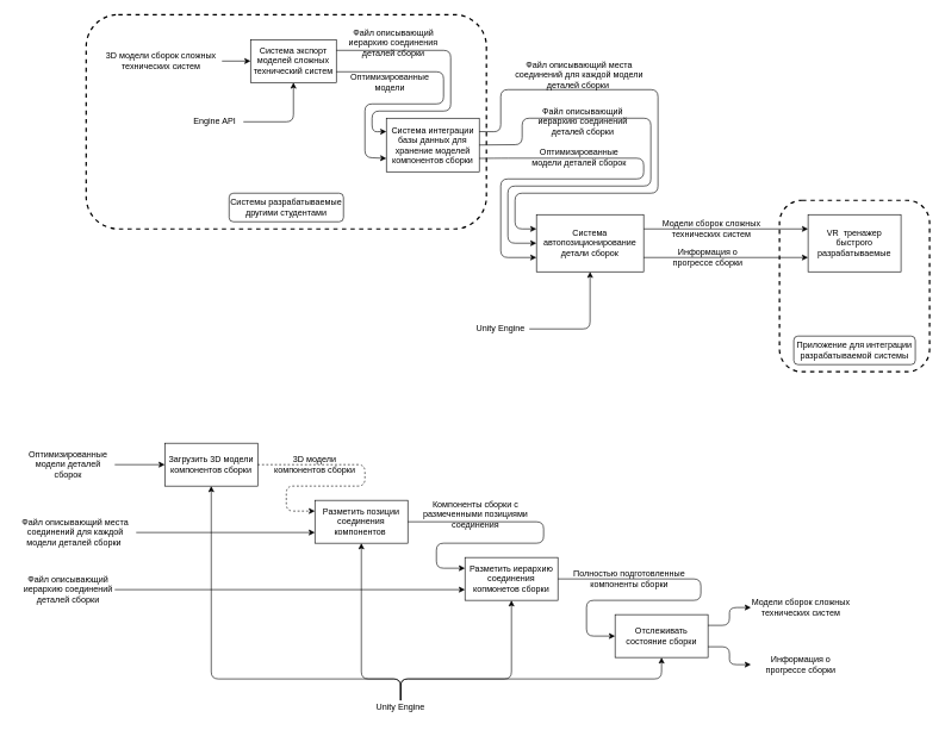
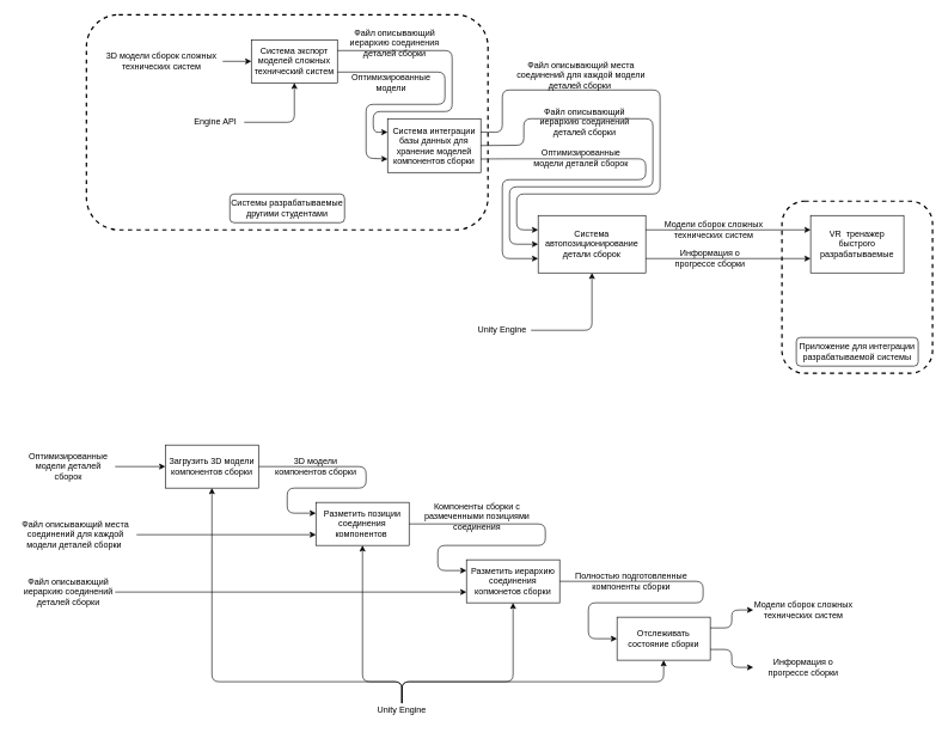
  <mxCell id="0" />
  <mxCell id="1" parent="0" />
  <mxCell id="2" value="" style="rounded=1;whiteSpace=wrap;html=1;fontFamily=Helvetica;fontSize=12;fillColor=none;dashed=1;strokeWidth=2;" parent="1" vertex="1"><mxGeometry x="1090" y="280" width="210" height="240" as="geometry" /></mxCell>
  <mxCell id="3" value="" style="rounded=1;whiteSpace=wrap;html=1;fontFamily=Helvetica;fontSize=12;fillColor=none;dashed=1;strokeWidth=2;" parent="1" vertex="1"><mxGeometry x="120" y="20" width="560" height="300" as="geometry" /></mxCell>
  <mxCell id="4" value="Система экспорт моделей сложных технический систем" style="rounded=0;whiteSpace=wrap;html=1;" parent="1" vertex="1"><mxGeometry x="350" y="55" width="120" height="60" as="geometry" /></mxCell>
  <mxCell id="5" value="Система интеграции базы данных для хранение моделей компонентов сборки" style="rounded=0;whiteSpace=wrap;html=1;" parent="1" vertex="1"><mxGeometry x="540" y="165" width="130" height="75" as="geometry" /></mxCell>
  <mxCell id="6" value="Система автопозиционирование детали сборок" style="rounded=0;whiteSpace=wrap;html=1;" parent="1" vertex="1"><mxGeometry x="750" y="300" width="150" height="80" as="geometry" /></mxCell>
  <mxCell id="7" value="3D модели сборок сложных технических систем" style="rounded=1;whiteSpace=wrap;html=1;strokeColor=none;fillColor=none;" parent="1" vertex="1"><mxGeometry x="140" y="70" width="170" height="30" as="geometry" /></mxCell>
  <mxCell id="8" value="" style="endArrow=classic;html=1;rounded=1;exitX=1;exitY=0.5;exitDx=0;exitDy=0;entryX=0;entryY=0.5;entryDx=0;entryDy=0;" parent="1" source="7" target="4" edge="1"><mxGeometry width="50" height="50" relative="1" as="geometry"><mxPoint x="220" y="185" as="sourcePoint" /><mxPoint x="270" y="135" as="targetPoint" /></mxGeometry></mxCell>
  <mxCell id="9" value="" style="endArrow=classic;html=1;rounded=1;exitX=1;exitY=0.25;exitDx=0;exitDy=0;entryX=0;entryY=0.25;entryDx=0;entryDy=0;" parent="1" source="4" target="5" edge="1"><mxGeometry width="50" height="50" relative="1" as="geometry"><mxPoint x="590" y="95" as="sourcePoint" /><mxPoint x="620" y="35" as="targetPoint" /><Array as="points"><mxPoint x="630" y="70" /><mxPoint x="630" y="155" /><mxPoint x="520" y="155" /><mxPoint x="520" y="184" /></Array></mxGeometry></mxCell>
  <mxCell id="10" value="Оптимизированные модели" style="rounded=1;whiteSpace=wrap;html=1;fillStyle=auto;fillColor=none;strokeColor=none;" parent="1" vertex="1"><mxGeometry x="480" y="100" width="130" height="30" as="geometry" /></mxCell>
  <mxCell id="11" value="" style="endArrow=classic;html=1;rounded=1;exitX=1;exitY=0.75;exitDx=0;exitDy=0;entryX=0;entryY=0.75;entryDx=0;entryDy=0;" parent="1" source="4" target="5" edge="1"><mxGeometry width="50" height="50" relative="1" as="geometry"><mxPoint x="610" y="175" as="sourcePoint" /><mxPoint x="610" y="75" as="targetPoint" /><Array as="points"><mxPoint x="620" y="100" /><mxPoint x="620" y="145" /><mxPoint x="510" y="145" /><mxPoint x="510" y="220" /></Array></mxGeometry></mxCell>
  <mxCell id="12" value="Файл описывающий иерархию соединения деталей сборки" style="rounded=1;whiteSpace=wrap;html=1;fillStyle=auto;fillColor=none;strokeColor=none;" parent="1" vertex="1"><mxGeometry x="480" y="30" width="140" height="60" as="geometry" /></mxCell>
  <mxCell id="13" value="" style="endArrow=classic;html=1;rounded=1;exitX=1;exitY=0.25;exitDx=0;exitDy=0;entryX=0;entryY=0.25;entryDx=0;entryDy=0;" parent="1" source="5" target="6" edge="1"><mxGeometry width="50" height="50" relative="1" as="geometry"><mxPoint x="750" y="35" as="sourcePoint" /><mxPoint x="990" y="70" as="targetPoint" /><Array as="points"><mxPoint x="700" y="184" /><mxPoint x="700" y="125" /><mxPoint x="920" y="125" /><mxPoint x="920" y="270" /><mxPoint x="720" y="270" /><mxPoint x="720" y="320" /></Array></mxGeometry></mxCell>
  <mxCell id="14" value="Оптимизированные модели деталей сборок" style="rounded=1;whiteSpace=wrap;html=1;strokeColor=none;fillColor=none;" parent="1" vertex="1"><mxGeometry x="735" y="207.5" width="150" height="25" as="geometry" /></mxCell>
  <mxCell id="15" value="" style="endArrow=classic;html=1;rounded=1;exitX=1;exitY=0.5;exitDx=0;exitDy=0;entryX=0;entryY=0.5;entryDx=0;entryDy=0;" parent="1" source="5" target="6" edge="1"><mxGeometry width="50" height="50" relative="1" as="geometry"><mxPoint x="710" y="194.58" as="sourcePoint" /><mxPoint x="920" y="194.58" as="targetPoint" /><Array as="points"><mxPoint x="730" y="202" /><mxPoint x="730" y="165" /><mxPoint x="910" y="165" /><mxPoint x="910" y="260" /><mxPoint x="710" y="260" /><mxPoint x="710" y="340" /></Array></mxGeometry></mxCell>
  <mxCell id="16" value="Файл описывающий иерархию соединений деталей сборки" style="rounded=1;whiteSpace=wrap;html=1;strokeColor=none;fillColor=none;" parent="1" vertex="1"><mxGeometry x="730" y="152.5" width="170" height="35" as="geometry" /></mxCell>
  <mxCell id="17" value="" style="endArrow=classic;html=1;rounded=1;entryX=0;entryY=0.25;entryDx=0;entryDy=0;exitX=1;exitY=0.25;exitDx=0;exitDy=0;" parent="1" source="6" target="52" edge="1"><mxGeometry width="50" height="50" relative="1" as="geometry"><mxPoint x="970" y="295" as="sourcePoint" /><mxPoint x="1200" y="315" as="targetPoint" /><Array as="points" /></mxGeometry></mxCell>
  <mxCell id="18" value="Модели сборок сложных технических систем" style="rounded=1;whiteSpace=wrap;html=1;strokeColor=none;fillColor=none;" parent="1" vertex="1"><mxGeometry x="920" y="300" width="150" height="40" as="geometry" /></mxCell>
  <mxCell id="19" value="Информация о прогрессе сборки" style="rounded=1;whiteSpace=wrap;html=1;strokeColor=none;fillColor=none;" parent="1" vertex="1"><mxGeometry x="920" y="340" width="140" height="40" as="geometry" /></mxCell>
  <mxCell id="20" value="" style="endArrow=classic;html=1;rounded=1;entryX=0;entryY=0.75;entryDx=0;entryDy=0;exitX=1;exitY=0.75;exitDx=0;exitDy=0;" parent="1" source="6" target="52" edge="1"><mxGeometry width="50" height="50" relative="1" as="geometry"><mxPoint x="970" y="320" as="sourcePoint" /><mxPoint x="1190" y="315" as="targetPoint" /><Array as="points" /></mxGeometry></mxCell>
  <mxCell id="21" value="Engine API" style="rounded=1;whiteSpace=wrap;html=1;strokeColor=none;fillColor=none;" parent="1" vertex="1"><mxGeometry x="260" y="160" width="80" height="20" as="geometry" /></mxCell>
  <mxCell id="22" value="" style="endArrow=classic;html=1;rounded=1;exitX=1;exitY=0.5;exitDx=0;exitDy=0;entryX=0.5;entryY=1;entryDx=0;entryDy=0;" parent="1" source="21" target="4" edge="1"><mxGeometry width="50" height="50" relative="1" as="geometry"><mxPoint x="400" y="255" as="sourcePoint" /><mxPoint x="450" y="205" as="targetPoint" /><Array as="points"><mxPoint x="410" y="170" /></Array></mxGeometry></mxCell>
  <mxCell id="23" value="Unity Engine" style="rounded=1;whiteSpace=wrap;html=1;fillColor=none;strokeColor=none;" parent="1" vertex="1"><mxGeometry x="660" y="450" width="80" height="20" as="geometry" /></mxCell>
  <mxCell id="24" value="" style="endArrow=classic;html=1;rounded=1;exitX=1;exitY=0.5;exitDx=0;exitDy=0;entryX=0.5;entryY=1;entryDx=0;entryDy=0;" parent="1" source="23" target="6" edge="1"><mxGeometry width="50" height="50" relative="1" as="geometry"><mxPoint x="1110" y="275" as="sourcePoint" /><mxPoint x="1028" y="125" as="targetPoint" /><Array as="points"><mxPoint x="825" y="460" /></Array></mxGeometry></mxCell>
  <mxCell id="25" value="Загрузить 3D модели компонентов сборки" style="rounded=0;whiteSpace=wrap;html=1;" parent="1" vertex="1"><mxGeometry x="230" y="620" width="130" height="60" as="geometry" /></mxCell>
  <mxCell id="26" value="Разметить иерархию соединения копмонетов сборки" style="whiteSpace=wrap;html=1;" parent="1" vertex="1"><mxGeometry x="650" y="780" width="130" height="60" as="geometry" /></mxCell>
  <mxCell id="27" value="Разметить позиции соединения компонентов&amp;nbsp;" style="whiteSpace=wrap;html=1;" parent="1" vertex="1"><mxGeometry x="440" y="700" width="130" height="60" as="geometry" /></mxCell>
  <mxCell id="28" value="Файл описывающий места соединений для каждой модели деталей сборки&amp;nbsp;" style="rounded=1;whiteSpace=wrap;html=1;strokeColor=none;fillColor=none;" parent="1" vertex="1"><mxGeometry x="710" y="80" width="200" height="50" as="geometry" /></mxCell>
  <mxCell id="29" value="" style="endArrow=classic;html=1;rounded=1;exitX=1;exitY=0.75;exitDx=0;exitDy=0;entryX=0;entryY=0.75;entryDx=0;entryDy=0;" parent="1" source="5" target="6" edge="1"><mxGeometry width="50" height="50" relative="1" as="geometry"><mxPoint x="780" y="105" as="sourcePoint" /><mxPoint x="990" y="100" as="targetPoint" /><Array as="points"><mxPoint x="700" y="221" /><mxPoint x="900" y="221" /><mxPoint x="900" y="250" /><mxPoint x="700" y="250" /><mxPoint x="700" y="360" /></Array></mxGeometry></mxCell>
  <mxCell id="30" value="Отслеживать состояние сборки" style="rounded=0;whiteSpace=wrap;html=1;" parent="1" vertex="1"><mxGeometry x="860" y="860" width="130" height="60" as="geometry" /></mxCell>
  <mxCell id="31" value="" style="endArrow=classic;html=1;rounded=1;entryX=0;entryY=0.5;entryDx=0;entryDy=0;exitX=1;exitY=0.5;exitDx=0;exitDy=0;" parent="1" source="32" target="25" edge="1"><mxGeometry width="50" height="50" relative="1" as="geometry"><mxPoint x="150" y="730" as="sourcePoint" /><mxPoint x="200" y="680" as="targetPoint" /></mxGeometry></mxCell>
  <mxCell id="32" value="Оптимизированные модели деталей сборок" style="rounded=1;whiteSpace=wrap;html=1;strokeColor=none;fillColor=none;" parent="1" vertex="1"><mxGeometry x="30" y="630" width="130" height="40" as="geometry" /></mxCell>
  <mxCell id="33" value="Файл описывающий места соединений для каждой модели деталей сборки&amp;nbsp;" style="rounded=1;whiteSpace=wrap;html=1;strokeColor=none;fillColor=none;" parent="1" vertex="1"><mxGeometry x="20" y="720" width="170" height="50" as="geometry" /></mxCell>
  <mxCell id="34" value="" style="endArrow=classic;html=1;rounded=1;exitX=1;exitY=0.5;exitDx=0;exitDy=0;entryX=0;entryY=0.75;entryDx=0;entryDy=0;" parent="1" source="33" target="27" edge="1"><mxGeometry width="50" height="50" relative="1" as="geometry"><mxPoint x="250" y="780" as="sourcePoint" /><mxPoint x="300" y="730" as="targetPoint" /></mxGeometry></mxCell>
  <mxCell id="35" value="Файл описывающий иерархию соединений деталей сборки" style="rounded=1;whiteSpace=wrap;html=1;fillColor=none;strokeColor=none;" parent="1" vertex="1"><mxGeometry x="30" y="800" width="130" height="50" as="geometry" /></mxCell>
  <mxCell id="36" value="" style="endArrow=classic;html=1;rounded=1;exitX=1;exitY=0.5;exitDx=0;exitDy=0;entryX=0;entryY=0.75;entryDx=0;entryDy=0;" parent="1" source="35" target="26" edge="1"><mxGeometry width="50" height="50" relative="1" as="geometry"><mxPoint x="370" y="910" as="sourcePoint" /><mxPoint x="420" y="860" as="targetPoint" /></mxGeometry></mxCell>
  <mxCell id="37" value="" style="endArrow=classic;html=1;rounded=1;exitX=1;exitY=0.5;exitDx=0;exitDy=0;entryX=0;entryY=0.25;entryDx=0;entryDy=0;" parent="1" source="27" target="26" edge="1"><mxGeometry width="50" height="50" relative="1" as="geometry"><mxPoint x="740" y="730" as="sourcePoint" /><mxPoint x="790" y="680" as="targetPoint" /><Array as="points"><mxPoint x="760" y="730" /><mxPoint x="760" y="760" /><mxPoint x="610" y="760" /><mxPoint x="610" y="795" /></Array></mxGeometry></mxCell>
  <mxCell id="38" value="Компоненты сборки с размеченными позициями соединения" style="rounded=1;whiteSpace=wrap;html=1;strokeColor=none;fillColor=none;" parent="1" vertex="1"><mxGeometry x="590" y="690" width="150" height="60" as="geometry" /></mxCell>
- <mxCell id="39" value="" style="endArrow=classic;html=1;rounded=1;exitX=1;exitY=0.5;exitDx=0;exitDy=0;entryX=0;entryY=0.25;entryDx=0;entryDy=0;dashed=1;" parent="1" source="25" target="27" edge="1"><mxGeometry width="50" height="50" relative="1" as="geometry"><mxPoint x="430" y="680" as="sourcePoint" /><mxPoint x="480" y="630" as="targetPoint" /><Array as="points"><mxPoint x="510" y="650" /><mxPoint x="510" y="680" /><mxPoint x="400" y="680" /><mxPoint x="400" y="715" /></Array></mxGeometry></mxCell>
+ <mxCell id="39" value="" style="endArrow=classic;html=1;rounded=1;exitX=1;exitY=0.5;exitDx=0;exitDy=0;entryX=0;entryY=0.25;entryDx=0;entryDy=0;" parent="1" source="25" target="27" edge="1"><mxGeometry width="50" height="50" relative="1" as="geometry"><mxPoint x="430" y="680" as="sourcePoint" /><mxPoint x="480" y="630" as="targetPoint" /><Array as="points"><mxPoint x="510" y="650" /><mxPoint x="510" y="680" /><mxPoint x="400" y="680" /><mxPoint x="400" y="715" /></Array></mxGeometry></mxCell>
  <mxCell id="40" value="3D модели компонентов сборки" style="rounded=1;whiteSpace=wrap;html=1;strokeColor=none;fillColor=none;" parent="1" vertex="1"><mxGeometry x="380" y="635" width="120" height="30" as="geometry" /></mxCell>
  <mxCell id="41" value="Полностью подготовленные компоненты сборки" style="rounded=1;whiteSpace=wrap;html=1;strokeColor=none;fillColor=none;" parent="1" vertex="1"><mxGeometry x="800" y="790" width="160" height="40" as="geometry" /></mxCell>
  <mxCell id="42" value="" style="endArrow=classic;html=1;rounded=1;exitX=1;exitY=0.5;exitDx=0;exitDy=0;entryX=0;entryY=0.5;entryDx=0;entryDy=0;" parent="1" source="26" target="30" edge="1"><mxGeometry width="50" height="50" relative="1" as="geometry"><mxPoint x="830" y="870" as="sourcePoint" /><mxPoint x="880" y="820" as="targetPoint" /><Array as="points"><mxPoint x="980" y="810" /><mxPoint x="980" y="840" /><mxPoint x="820" y="840" /><mxPoint x="820" y="890" /></Array></mxGeometry></mxCell>
  <mxCell id="43" value="Модели сборок сложных технических систем" style="rounded=1;whiteSpace=wrap;html=1;strokeColor=none;fillColor=none;" parent="1" vertex="1"><mxGeometry x="1050" y="830" width="140" height="40" as="geometry" /></mxCell>
  <mxCell id="44" value="Информация о прогрессе сборки" style="rounded=1;whiteSpace=wrap;html=1;fillColor=none;strokeColor=none;" parent="1" vertex="1"><mxGeometry x="1050" y="910" width="140" height="40" as="geometry" /></mxCell>
  <mxCell id="45" value="" style="endArrow=classic;html=1;rounded=1;exitX=1;exitY=0.25;exitDx=0;exitDy=0;entryX=0;entryY=0.5;entryDx=0;entryDy=0;" parent="1" source="30" target="43" edge="1"><mxGeometry width="50" height="50" relative="1" as="geometry"><mxPoint x="1010" y="840" as="sourcePoint" /><mxPoint x="1060" y="790" as="targetPoint" /><Array as="points"><mxPoint x="1020" y="875" /><mxPoint x="1020" y="850" /></Array></mxGeometry></mxCell>
  <mxCell id="46" value="" style="endArrow=classic;html=1;rounded=1;exitX=1;exitY=0.75;exitDx=0;exitDy=0;entryX=0;entryY=0.5;entryDx=0;entryDy=0;" parent="1" source="30" target="44" edge="1"><mxGeometry width="50" height="50" relative="1" as="geometry"><mxPoint x="960" y="1000" as="sourcePoint" /><mxPoint x="1010" y="950" as="targetPoint" /><Array as="points"><mxPoint x="1020" y="905" /><mxPoint x="1020" y="930" /></Array></mxGeometry></mxCell>
  <mxCell id="47" value="Unity Engine" style="rounded=1;whiteSpace=wrap;html=1;strokeColor=none;fillColor=none;" parent="1" vertex="1"><mxGeometry x="520" y="980" width="80" height="20" as="geometry" /></mxCell>
  <mxCell id="48" value="" style="endArrow=classic;html=1;rounded=1;exitX=0.5;exitY=0;exitDx=0;exitDy=0;entryX=0.5;entryY=1;entryDx=0;entryDy=0;" parent="1" source="47" target="25" edge="1"><mxGeometry width="50" height="50" relative="1" as="geometry"><mxPoint x="310" y="950" as="sourcePoint" /><mxPoint x="360" y="900" as="targetPoint" /><Array as="points"><mxPoint x="560" y="950" /><mxPoint x="295" y="950" /></Array></mxGeometry></mxCell>
  <mxCell id="49" value="" style="endArrow=classic;html=1;rounded=1;exitX=0.5;exitY=0;exitDx=0;exitDy=0;entryX=0.5;entryY=1;entryDx=0;entryDy=0;" parent="1" source="47" target="27" edge="1"><mxGeometry width="50" height="50" relative="1" as="geometry"><mxPoint x="410" y="1050" as="sourcePoint" /><mxPoint x="460" y="1000" as="targetPoint" /><Array as="points"><mxPoint x="560" y="950" /><mxPoint x="505" y="950" /></Array></mxGeometry></mxCell>
  <mxCell id="50" value="" style="endArrow=classic;html=1;rounded=1;exitX=0.5;exitY=0;exitDx=0;exitDy=0;entryX=0.5;entryY=1;entryDx=0;entryDy=0;" parent="1" source="47" target="26" edge="1"><mxGeometry width="50" height="50" relative="1" as="geometry"><mxPoint x="630" y="950" as="sourcePoint" /><mxPoint x="680" y="900" as="targetPoint" /><Array as="points"><mxPoint x="560" y="950" /><mxPoint x="715" y="950" /></Array></mxGeometry></mxCell>
  <mxCell id="51" value="" style="endArrow=classic;html=1;rounded=1;entryX=0.5;entryY=1;entryDx=0;entryDy=0;exitX=0.5;exitY=0;exitDx=0;exitDy=0;" parent="1" source="47" target="30" edge="1"><mxGeometry width="50" height="50" relative="1" as="geometry"><mxPoint x="750" y="1000" as="sourcePoint" /><mxPoint x="800" y="950" as="targetPoint" /><Array as="points"><mxPoint x="560" y="950" /><mxPoint x="925" y="950" /></Array></mxGeometry></mxCell>
  <mxCell id="52" value="VR&amp;nbsp; тренажер быстрого разрабатываемые" style="whiteSpace=wrap;html=1;strokeWidth=1;fontFamily=Helvetica;fontSize=12;fillColor=default;" parent="1" vertex="1"><mxGeometry x="1130" y="300" width="130" height="80" as="geometry" /></mxCell>
  <mxCell id="53" value="Системы разрабатываемые другими студентами" style="rounded=1;whiteSpace=wrap;html=1;strokeWidth=1;fontFamily=Helvetica;fontSize=12;fillColor=default;strokeColor=default;" parent="1" vertex="1"><mxGeometry x="320" y="270" width="160" height="40" as="geometry" /></mxCell>
  <mxCell id="54" value="Приложение для интеграции разрабатываемой системы" style="rounded=1;whiteSpace=wrap;html=1;strokeColor=default;strokeWidth=1;fontFamily=Helvetica;fontSize=12;fillColor=default;" parent="1" vertex="1"><mxGeometry x="1110" y="470" width="170" height="40" as="geometry" /></mxCell>
